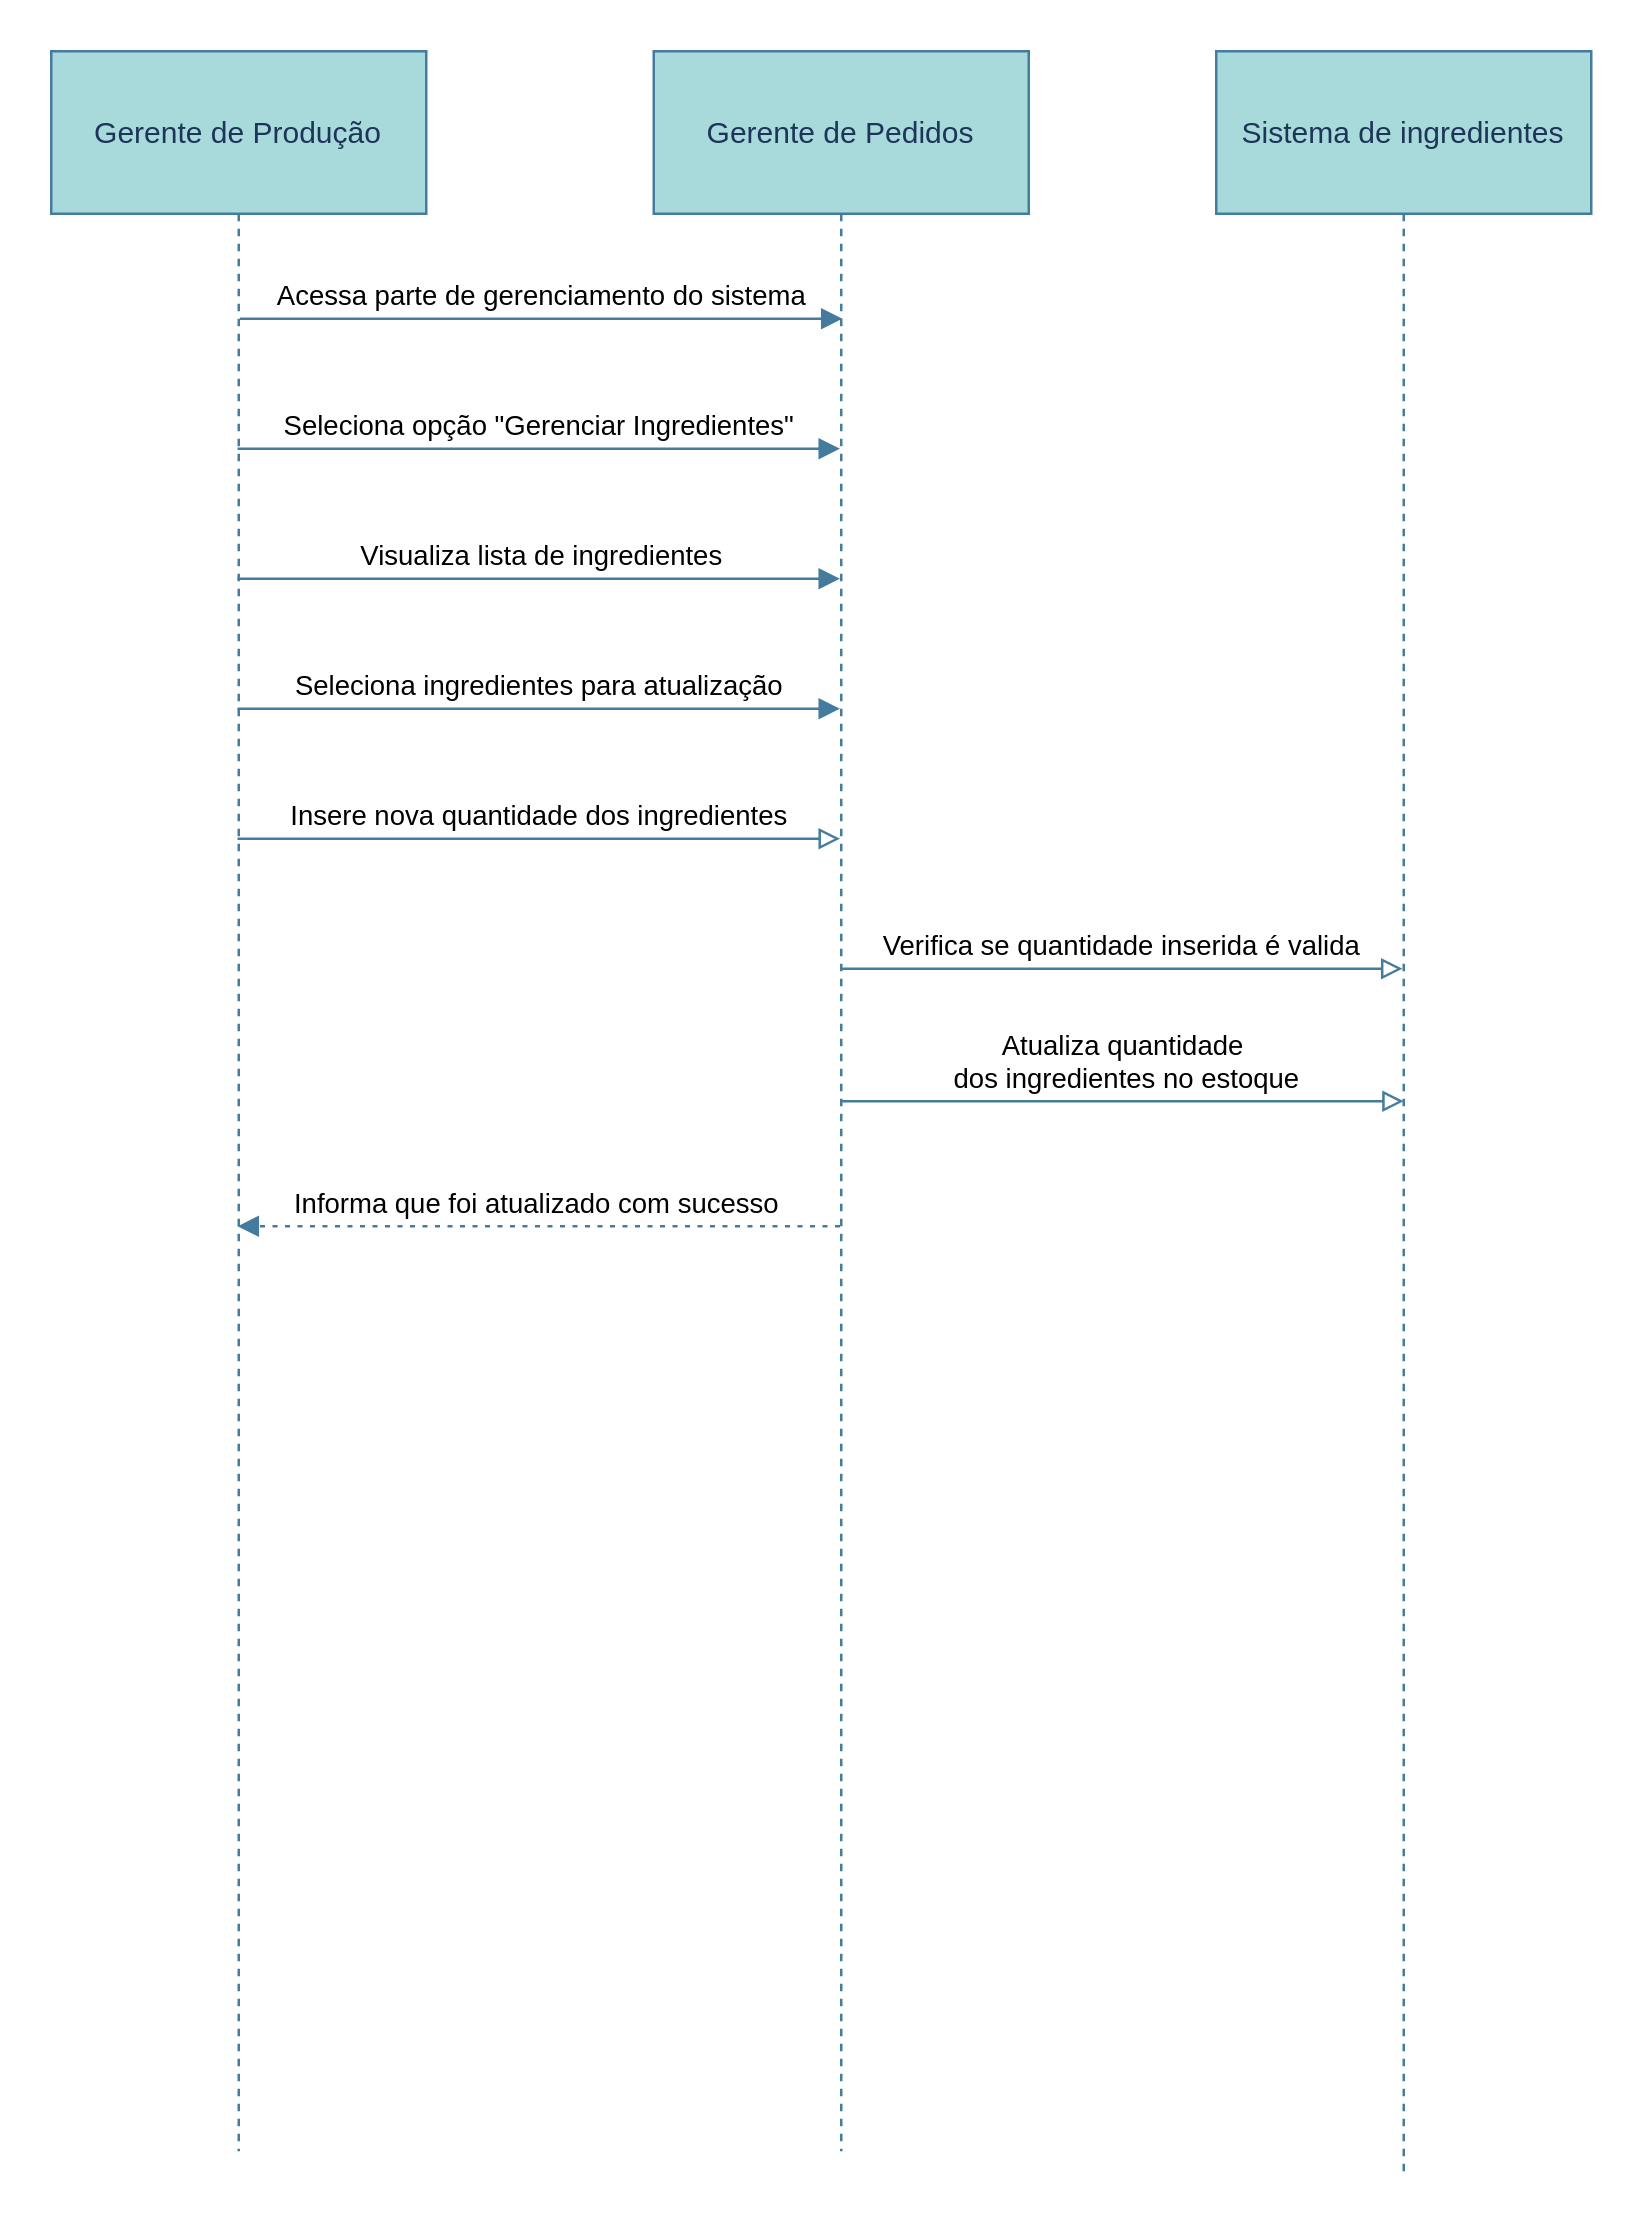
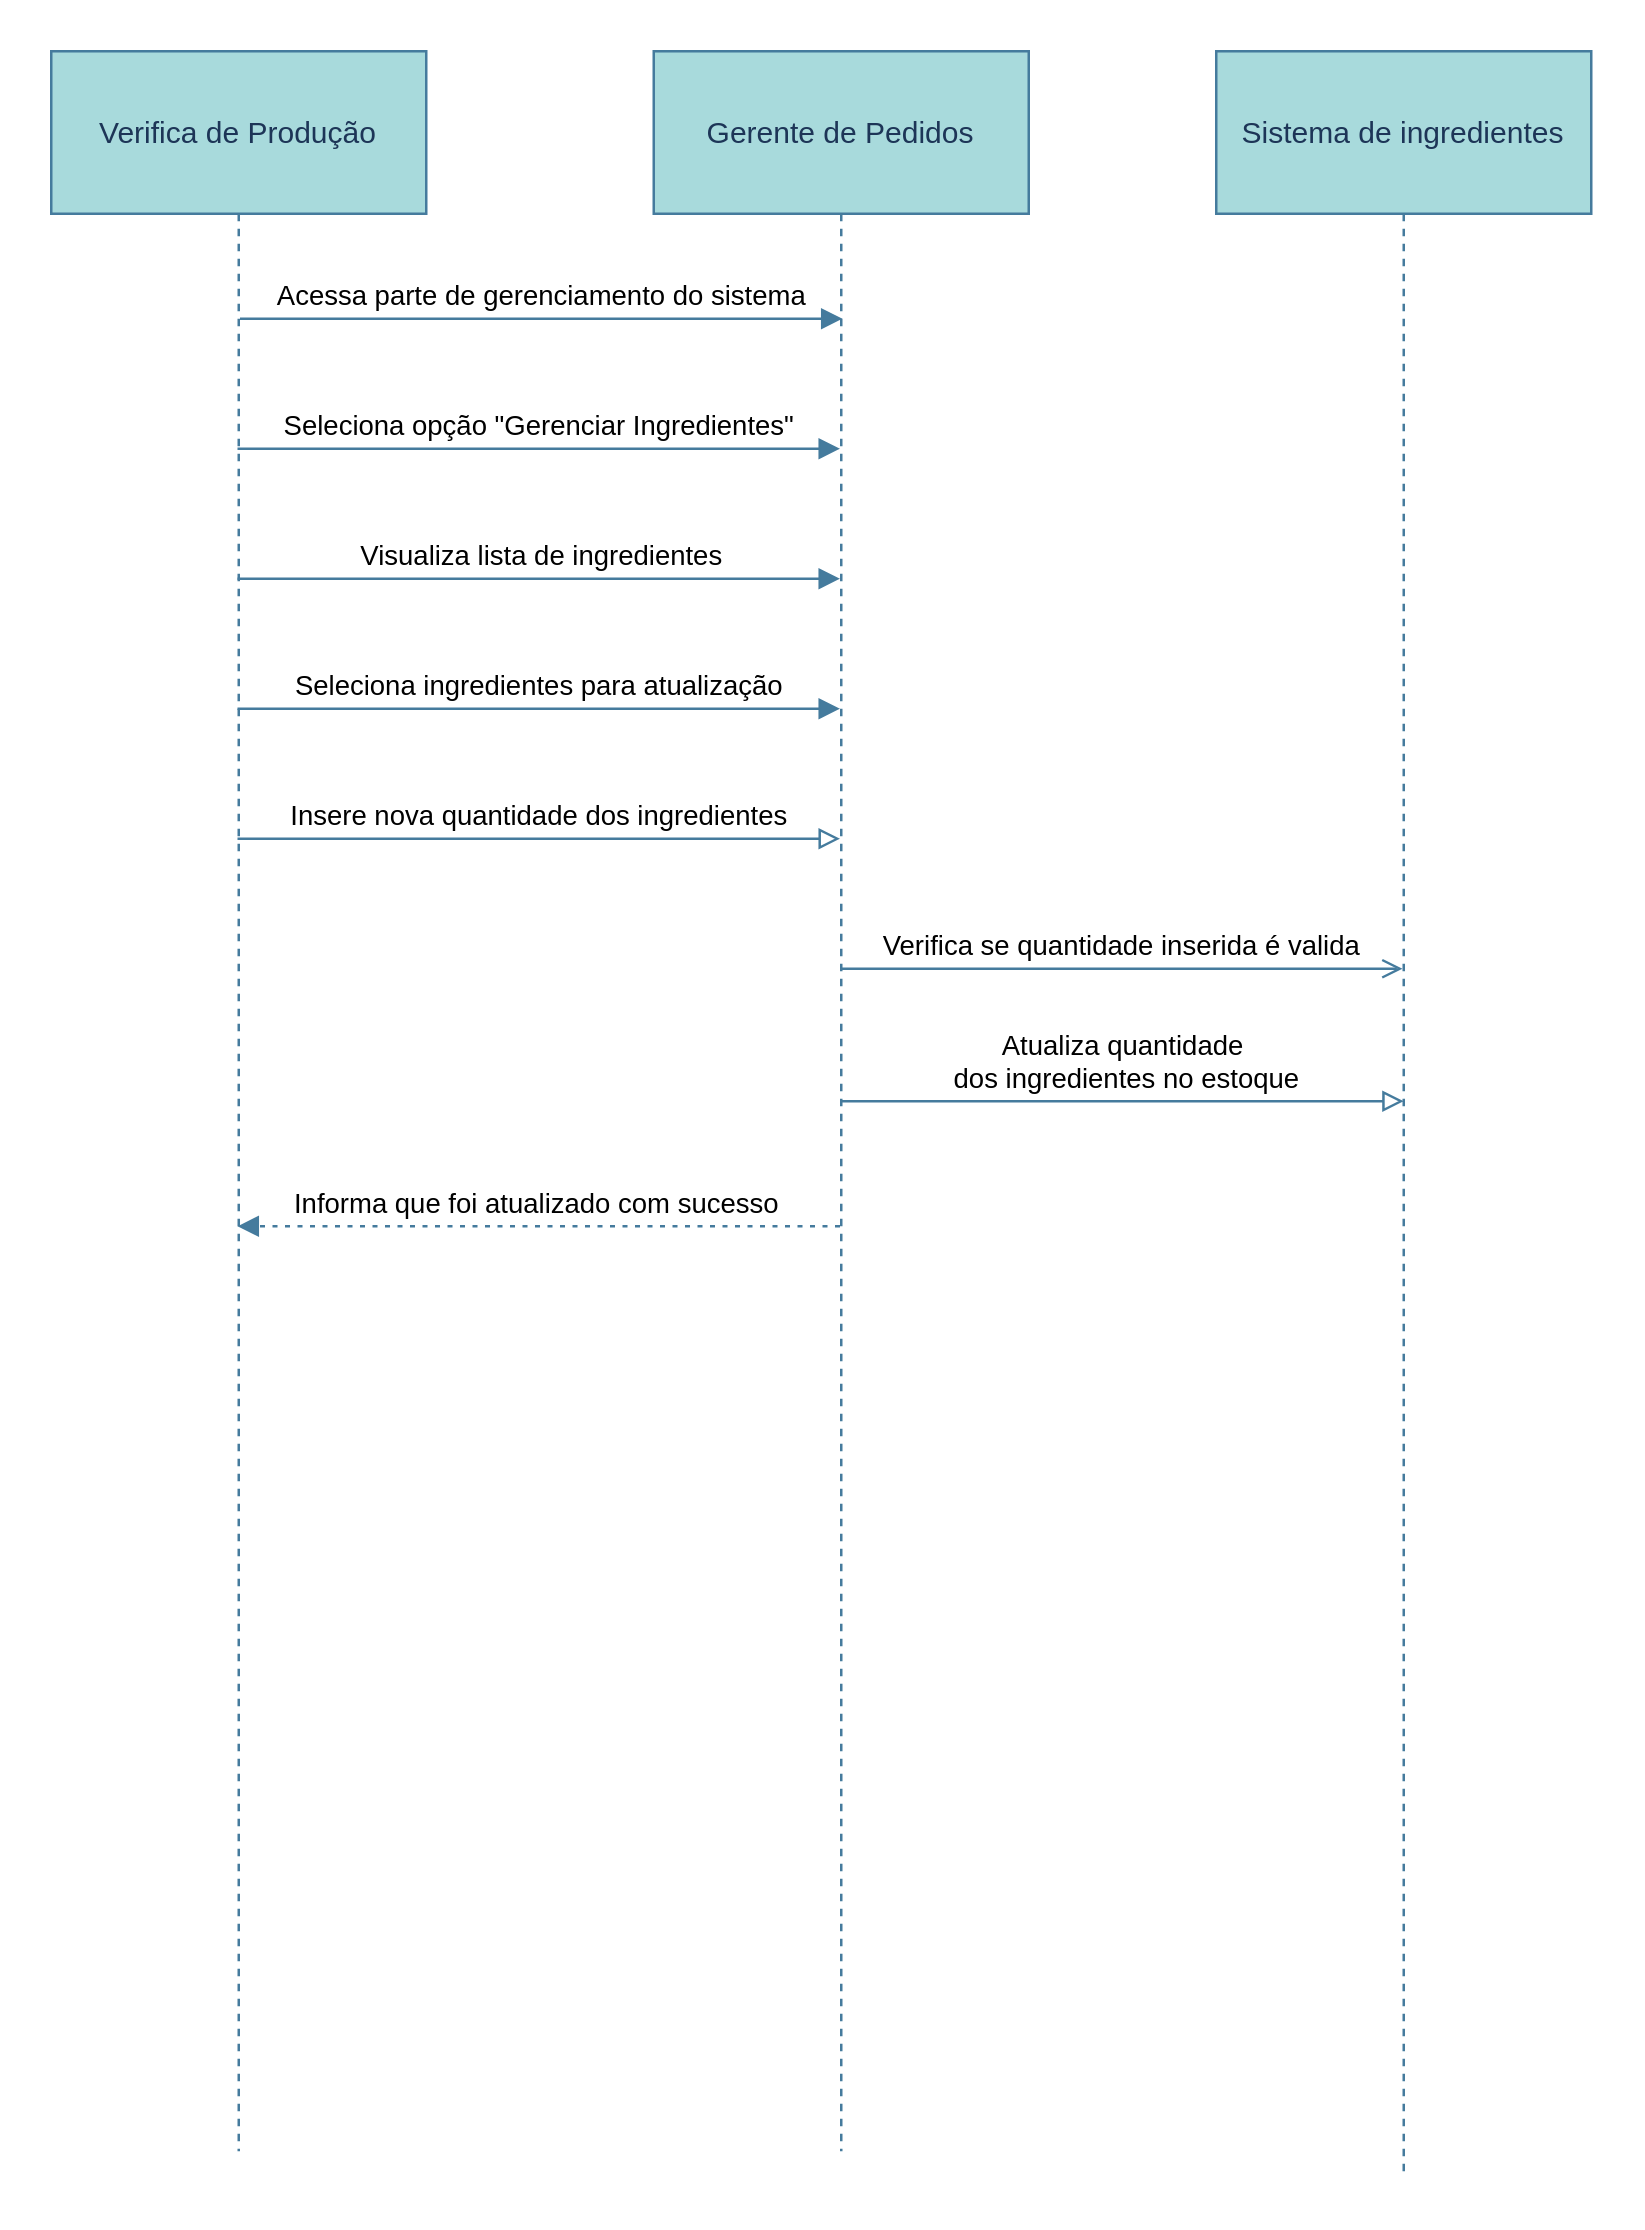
  <mxCell id="0" />
  <mxCell id="1" parent="0" />
- <mxCell id="2" value="Gerente de Produção" style="shape=umlLifeline;perimeter=lifelinePerimeter;whiteSpace=wrap;container=1;dropTarget=0;collapsible=0;recursiveResize=0;outlineConnect=0;portConstraint=eastwest;newEdgeStyle={&quot;edgeStyle&quot;:&quot;elbowEdgeStyle&quot;,&quot;elbow&quot;:&quot;vertical&quot;,&quot;curved&quot;:0,&quot;rounded&quot;:0};size=65;labelBackgroundColor=none;fillColor=#A8DADC;strokeColor=#457B9D;fontColor=#1D3557;" parent="1" vertex="1"><mxGeometry width="150" height="840" as="geometry" x="20" y="20" /></mxCell>
+ <mxCell id="2" value="Verifica de Produção" style="shape=umlLifeline;perimeter=lifelinePerimeter;whiteSpace=wrap;container=1;dropTarget=0;collapsible=0;recursiveResize=0;outlineConnect=0;portConstraint=eastwest;newEdgeStyle={&quot;edgeStyle&quot;:&quot;elbowEdgeStyle&quot;,&quot;elbow&quot;:&quot;vertical&quot;,&quot;curved&quot;:0,&quot;rounded&quot;:0};size=65;labelBackgroundColor=none;fillColor=#A8DADC;strokeColor=#457B9D;fontColor=#1D3557;" parent="1" vertex="1"><mxGeometry width="150" height="840" as="geometry" x="20" y="20" /></mxCell>
  <mxCell id="3" value="Gerente de Pedidos" style="shape=umlLifeline;perimeter=lifelinePerimeter;whiteSpace=wrap;container=1;dropTarget=0;collapsible=0;recursiveResize=0;outlineConnect=0;portConstraint=eastwest;newEdgeStyle={&quot;edgeStyle&quot;:&quot;elbowEdgeStyle&quot;,&quot;elbow&quot;:&quot;vertical&quot;,&quot;curved&quot;:0,&quot;rounded&quot;:0};size=65;labelBackgroundColor=none;fillColor=#A8DADC;strokeColor=#457B9D;fontColor=#1D3557;" parent="1" vertex="1"><mxGeometry x="261" width="150" height="840" as="geometry" y="20" /></mxCell>
  <mxCell id="4" value="Sistema de ingredientes" style="shape=umlLifeline;perimeter=lifelinePerimeter;whiteSpace=wrap;container=1;dropTarget=0;collapsible=0;recursiveResize=0;outlineConnect=0;portConstraint=eastwest;newEdgeStyle={&quot;edgeStyle&quot;:&quot;elbowEdgeStyle&quot;,&quot;elbow&quot;:&quot;vertical&quot;,&quot;curved&quot;:0,&quot;rounded&quot;:0};size=65;labelBackgroundColor=none;fillColor=#A8DADC;strokeColor=#457B9D;fontColor=#1D3557;" parent="1" vertex="1"><mxGeometry x="486" width="150" height="850" as="geometry" y="20" /></mxCell>
  <mxCell id="5" value="Acessa parte de gerenciamento do sistema" style="verticalAlign=bottom;endArrow=block;edgeStyle=elbowEdgeStyle;elbow=horizontal;curved=0;rounded=0;labelBackgroundColor=none;strokeColor=#457B9D;fontColor=default;" parent="1" edge="1"><mxGeometry x="0.004" relative="1" as="geometry"><Array as="points"><mxPoint x="227" y="127" /></Array><mxPoint x="95.5" y="127" as="sourcePoint" /><mxPoint x="336.5" y="127" as="targetPoint" /><mxPoint as="offset" /></mxGeometry></mxCell>
  <mxCell id="6" value="Seleciona opção &quot;Gerenciar Ingredientes&quot;" style="verticalAlign=bottom;endArrow=block;edgeStyle=elbowEdgeStyle;elbow=horizontal;curved=0;rounded=0;labelBackgroundColor=none;strokeColor=#457B9D;fontColor=default;" parent="1" source="2" target="3" edge="1"><mxGeometry relative="1" as="geometry"><Array as="points"><mxPoint x="226" y="179" /></Array></mxGeometry></mxCell>
  <mxCell id="7" value="Visualiza lista de ingredientes" style="verticalAlign=bottom;endArrow=block;edgeStyle=elbowEdgeStyle;elbow=horizontal;curved=0;rounded=0;labelBackgroundColor=none;strokeColor=#457B9D;fontColor=default;html=1;" parent="1" source="2" target="3" edge="1"><mxGeometry relative="1" as="geometry"><Array as="points"><mxPoint x="226" y="231" /></Array></mxGeometry></mxCell>
  <mxCell id="8" value="Seleciona ingredientes para atualização" style="verticalAlign=bottom;endArrow=block;edgeStyle=elbowEdgeStyle;elbow=horizontal;curved=0;rounded=0;labelBackgroundColor=none;strokeColor=#457B9D;fontColor=default;" parent="1" source="2" target="3" edge="1"><mxGeometry relative="1" as="geometry"><Array as="points"><mxPoint x="226" y="283" /></Array></mxGeometry></mxCell>
  <mxCell id="9" value="Insere nova quantidade dos ingredientes" style="verticalAlign=bottom;endArrow=block;edgeStyle=elbowEdgeStyle;elbow=horizontal;curved=0;rounded=0;labelBackgroundColor=none;strokeColor=#457B9D;fontColor=default;endFill=0;" parent="1" source="2" target="3" edge="1"><mxGeometry relative="1" as="geometry"><Array as="points"><mxPoint x="226" y="335" /></Array></mxGeometry></mxCell>
- <mxCell id="10" value="Verifica se quantidade inserida é valida" style="verticalAlign=bottom;endArrow=block;edgeStyle=elbowEdgeStyle;elbow=vertical;curved=0;rounded=0;labelBackgroundColor=none;strokeColor=#457B9D;fontColor=default;endFill=0;" parent="1" source="3" target="4" edge="1"><mxGeometry relative="1" as="geometry"><Array as="points"><mxPoint x="459" y="387" /></Array></mxGeometry></mxCell>
+ <mxCell id="10" value="Verifica se quantidade inserida é valida" style="verticalAlign=bottom;endArrow=open;edgeStyle=elbowEdgeStyle;elbow=vertical;curved=0;rounded=0;labelBackgroundColor=none;strokeColor=#457B9D;fontColor=default;endFill=0;" parent="1" source="3" target="4" edge="1"><mxGeometry relative="1" as="geometry"><Array as="points"><mxPoint x="459" y="387" /></Array></mxGeometry></mxCell>
  <mxCell id="11" value="Atualiza quantidade&#10; dos ingredientes no estoque" style="verticalAlign=bottom;endArrow=block;edgeStyle=elbowEdgeStyle;elbow=vertical;curved=0;rounded=0;labelBackgroundColor=none;strokeColor=#457B9D;fontColor=default;endFill=0;" edge="1" parent="1"><mxGeometry relative="1" as="geometry"><Array as="points"><mxPoint x="459" y="440" /></Array><mxPoint x="336" y="440" as="sourcePoint" /><mxPoint x="561" y="440" as="targetPoint" /></mxGeometry></mxCell>
  <mxCell id="12" value="Informa que foi atualizado com sucesso" style="verticalAlign=bottom;endArrow=block;edgeStyle=elbowEdgeStyle;elbow=vertical;curved=0;rounded=0;dashed=1;dashPattern=2 3;labelBackgroundColor=none;strokeColor=#457B9D;fontColor=default;" edge="1" parent="1" source="3" target="2"><mxGeometry relative="1" as="geometry"><Array as="points"><mxPoint x="231" y="490" /></Array><mxPoint x="330" y="490" as="sourcePoint" /><mxPoint x="100" y="490" as="targetPoint" /></mxGeometry></mxCell>
